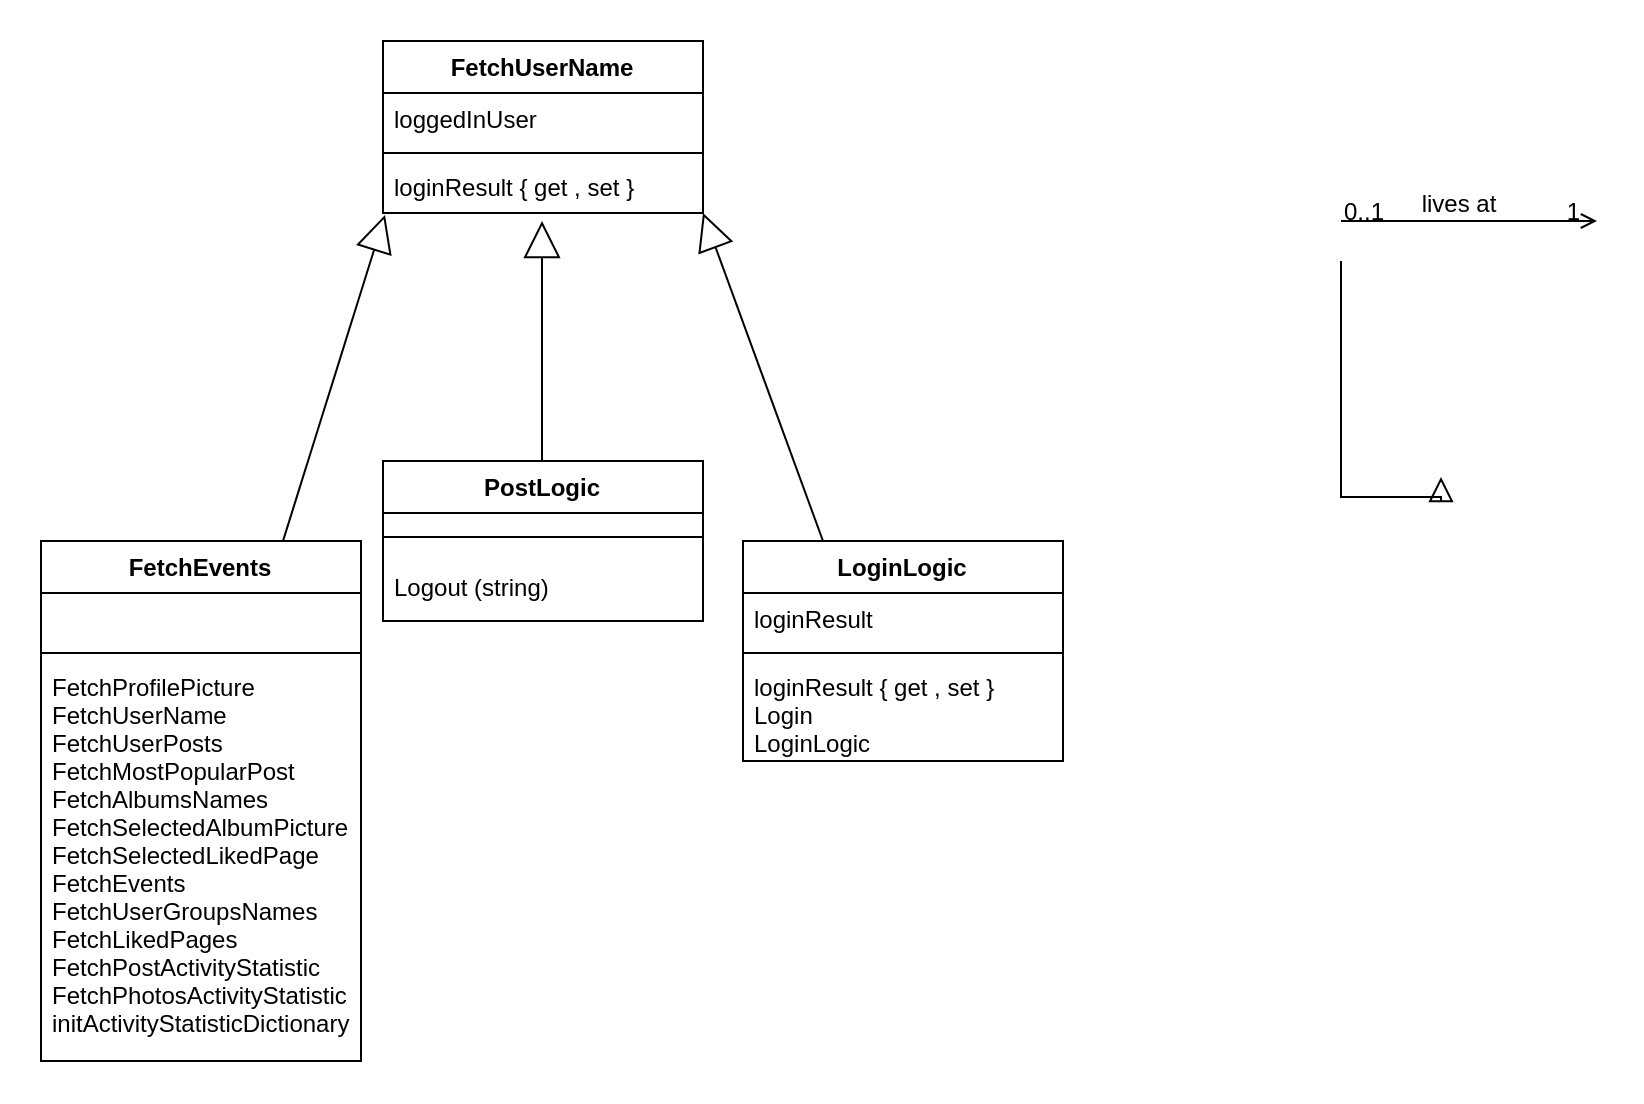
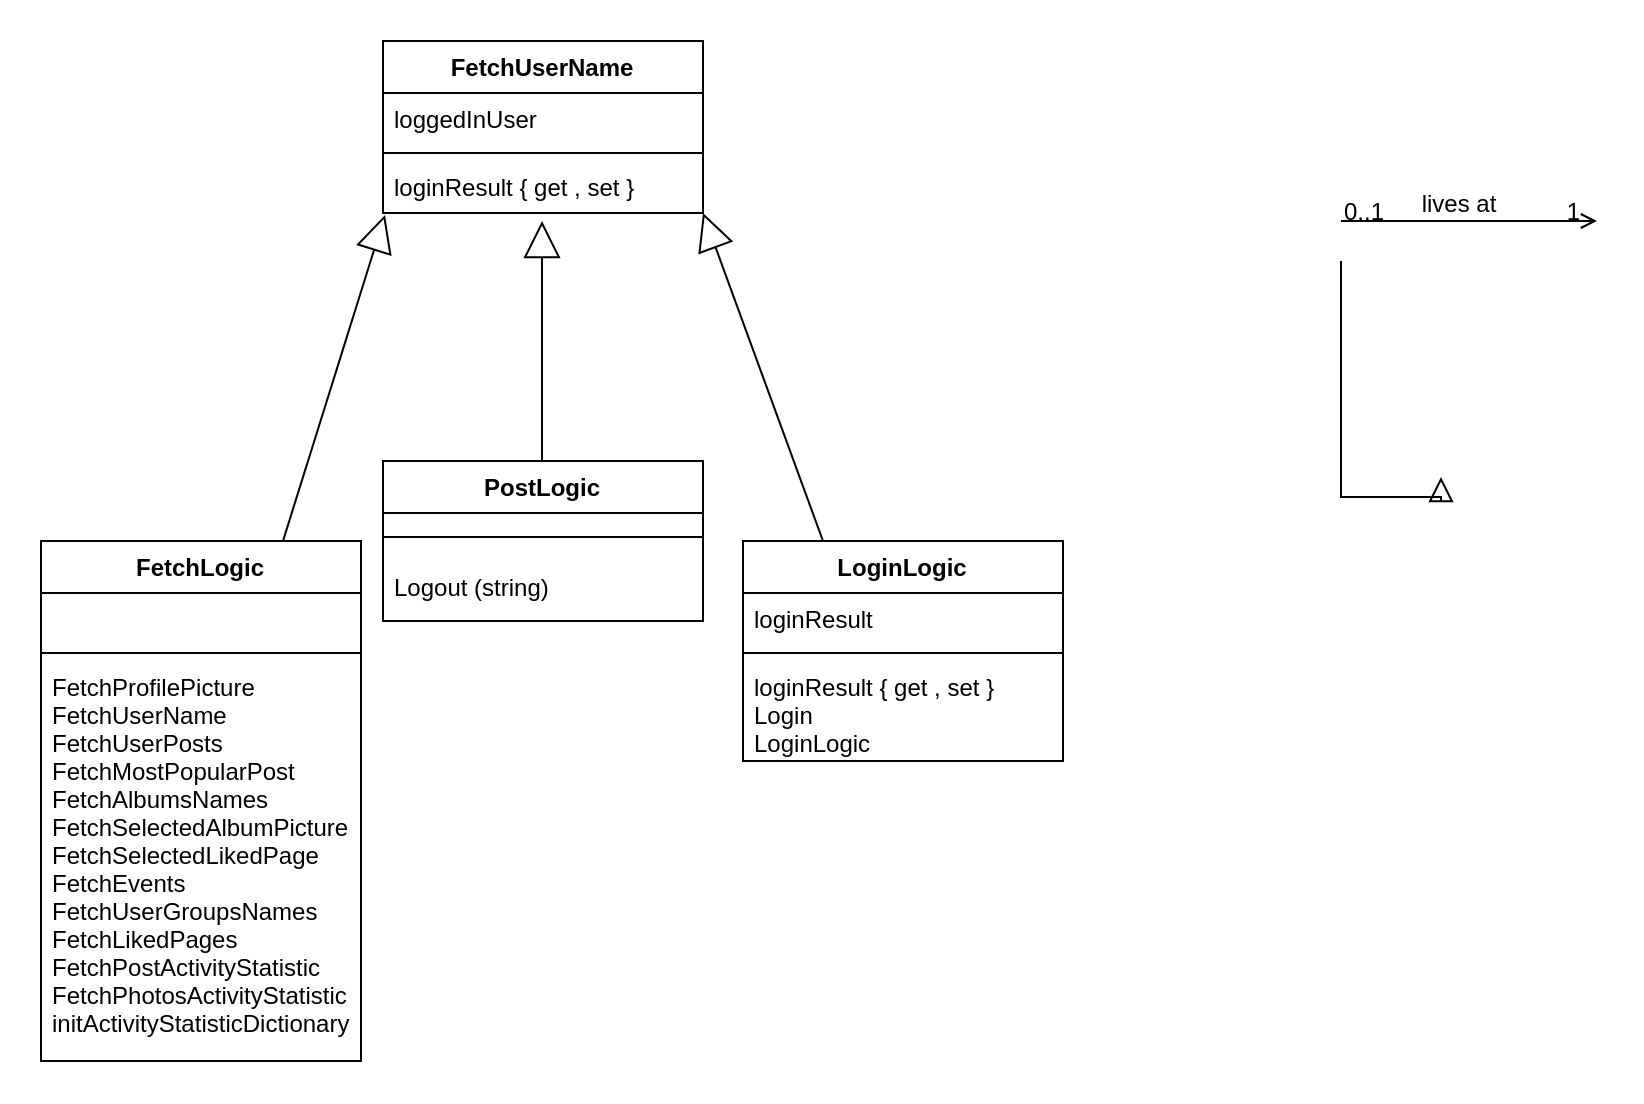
  <mxCell id="0" />
  <mxCell id="1" parent="0" />
  <mxCell id="2" value="" style="endArrow=block;endSize=10;endFill=0;shadow=0;strokeWidth=1;rounded=0;edgeStyle=elbowEdgeStyle;elbow=vertical;" parent="1" edge="1"><mxGeometry width="160" relative="1" as="geometry"><mxPoint x="670" y="130" as="sourcePoint" /><mxPoint x="720" y="238" as="targetPoint" /><Array as="points"><mxPoint x="800" y="248" /></Array></mxGeometry></mxCell>
  <mxCell id="3" value="" style="endArrow=open;shadow=0;strokeWidth=1;rounded=0;endFill=1;edgeStyle=elbowEdgeStyle;elbow=vertical;" parent="1" edge="1"><mxGeometry x="0.5" y="41" relative="1" as="geometry"><mxPoint x="670" y="110" as="sourcePoint" /><mxPoint x="798" y="110" as="targetPoint" /><mxPoint x="-40" y="32" as="offset" /></mxGeometry></mxCell>
  <mxCell id="4" value="0..1" style="resizable=0;align=left;verticalAlign=bottom;labelBackgroundColor=none;fontSize=12;" parent="3" connectable="0" vertex="1"><mxGeometry x="-1" relative="1" as="geometry"><mxPoint y="4" as="offset" /></mxGeometry></mxCell>
  <mxCell id="5" value="1" style="resizable=0;align=right;verticalAlign=bottom;labelBackgroundColor=none;fontSize=12;" parent="3" connectable="0" vertex="1"><mxGeometry x="1" relative="1" as="geometry"><mxPoint x="-7" y="4" as="offset" /></mxGeometry></mxCell>
  <mxCell id="6" value="lives at" style="text;html=1;resizable=0;points=[];;align=center;verticalAlign=middle;labelBackgroundColor=none;rounded=0;shadow=0;strokeWidth=1;fontSize=12;" parent="3" vertex="1" connectable="0"><mxGeometry x="0.5" y="49" relative="1" as="geometry"><mxPoint x="-38" y="40" as="offset" /></mxGeometry></mxCell>
  <mxCell id="7" value="FetchUserName" style="swimlane;fontStyle=1;align=center;verticalAlign=top;childLayout=stackLayout;horizontal=1;startSize=26;horizontalStack=0;resizeParent=1;resizeParentMax=0;resizeLast=0;collapsible=1;marginBottom=0;" vertex="1" parent="1"><mxGeometry x="191" y="20" width="160" height="86" as="geometry" /></mxCell>
  <mxCell id="8" value="loggedInUser" style="text;strokeColor=none;fillColor=none;align=left;verticalAlign=top;spacingLeft=4;spacingRight=4;overflow=hidden;rotatable=0;points=[[0,0.5],[1,0.5]];portConstraint=eastwest;" vertex="1" parent="7"><mxGeometry y="26" width="160" height="26" as="geometry" /></mxCell>
  <mxCell id="9" value="" style="line;strokeWidth=1;fillColor=none;align=left;verticalAlign=middle;spacingTop=-1;spacingLeft=3;spacingRight=3;rotatable=0;labelPosition=right;points=[];portConstraint=eastwest;" vertex="1" parent="7"><mxGeometry y="52" width="160" height="8" as="geometry" /></mxCell>
  <mxCell id="10" value="loginResult { get , set }" style="text;strokeColor=none;fillColor=none;align=left;verticalAlign=top;spacingLeft=4;spacingRight=4;overflow=hidden;rotatable=0;points=[[0,0.5],[1,0.5]];portConstraint=eastwest;" vertex="1" parent="7"><mxGeometry y="60" width="160" height="26" as="geometry" /></mxCell>
  <mxCell id="11" value="" style="endArrow=block;endSize=16;endFill=0;html=1;rounded=0;" edge="1" parent="1"><mxGeometry y="-30" width="160" relative="1" as="geometry"><mxPoint x="270.5" y="230" as="sourcePoint" /><mxPoint x="270.5" y="110" as="targetPoint" /><Array as="points"><mxPoint x="270.5" y="230" /></Array><mxPoint x="1" as="offset" /></mxGeometry></mxCell>
  <mxCell id="12" value="" style="endArrow=block;endSize=16;endFill=0;html=1;rounded=0;" edge="1" parent="1"><mxGeometry y="-30" width="160" relative="1" as="geometry"><mxPoint x="411" y="270" as="sourcePoint" /><mxPoint x="351" y="106" as="targetPoint" /><Array as="points"><mxPoint x="411" y="270" /></Array><mxPoint x="1" as="offset" /></mxGeometry></mxCell>
  <mxCell id="13" value="" style="endArrow=block;endSize=16;endFill=0;html=1;rounded=0;" edge="1" parent="1"><mxGeometry y="-30" width="160" relative="1" as="geometry"><mxPoint x="141" y="270" as="sourcePoint" /><mxPoint x="192" y="107" as="targetPoint" /><Array as="points"><mxPoint x="141" y="270" /></Array><mxPoint x="1" as="offset" /></mxGeometry></mxCell>
  <mxCell id="14" value="PostLogic" style="swimlane;fontStyle=1;align=center;verticalAlign=top;childLayout=stackLayout;horizontal=1;startSize=26;horizontalStack=0;resizeParent=1;resizeParentMax=0;resizeLast=0;collapsible=1;marginBottom=0;" vertex="1" parent="1"><mxGeometry x="191" y="230" width="160" height="80" as="geometry" /></mxCell>
  <mxCell id="15" value="" style="line;strokeWidth=1;fillColor=none;align=left;verticalAlign=middle;spacingTop=-1;spacingLeft=3;spacingRight=3;rotatable=0;labelPosition=right;points=[];portConstraint=eastwest;" vertex="1" parent="14"><mxGeometry y="26" width="160" height="24" as="geometry" /></mxCell>
  <mxCell id="16" value="Logout (string)" style="text;strokeColor=none;fillColor=none;align=left;verticalAlign=top;spacingLeft=4;spacingRight=4;overflow=hidden;rotatable=0;points=[[0,0.5],[1,0.5]];portConstraint=eastwest;" vertex="1" parent="14"><mxGeometry y="50" width="160" height="30" as="geometry" /></mxCell>
  <mxCell id="17" value="LoginLogic" style="swimlane;fontStyle=1;align=center;verticalAlign=top;childLayout=stackLayout;horizontal=1;startSize=26;horizontalStack=0;resizeParent=1;resizeParentMax=0;resizeLast=0;collapsible=1;marginBottom=0;" vertex="1" parent="1"><mxGeometry x="371" y="270" width="160" height="110" as="geometry" /></mxCell>
  <mxCell id="18" value="loginResult" style="text;strokeColor=none;fillColor=none;align=left;verticalAlign=top;spacingLeft=4;spacingRight=4;overflow=hidden;rotatable=0;points=[[0,0.5],[1,0.5]];portConstraint=eastwest;" vertex="1" parent="17"><mxGeometry y="26" width="160" height="26" as="geometry" /></mxCell>
  <mxCell id="19" value="" style="line;strokeWidth=1;fillColor=none;align=left;verticalAlign=middle;spacingTop=-1;spacingLeft=3;spacingRight=3;rotatable=0;labelPosition=right;points=[];portConstraint=eastwest;" vertex="1" parent="17"><mxGeometry y="52" width="160" height="8" as="geometry" /></mxCell>
  <mxCell id="20" value="loginResult { get , set }&#10;Login&#10;LoginLogic&#10;" style="text;strokeColor=none;fillColor=none;align=left;verticalAlign=top;spacingLeft=4;spacingRight=4;overflow=hidden;rotatable=0;points=[[0,0.5],[1,0.5]];portConstraint=eastwest;" vertex="1" parent="17"><mxGeometry y="60" width="160" height="50" as="geometry" /></mxCell>
- <mxCell id="21" value="FetchEvents" style="swimlane;fontStyle=1;align=center;verticalAlign=top;childLayout=stackLayout;horizontal=1;startSize=26;horizontalStack=0;resizeParent=1;resizeParentMax=0;resizeLast=0;collapsible=1;marginBottom=0;" vertex="1" parent="1"><mxGeometry x="20" y="270" width="160" height="260" as="geometry" /></mxCell>
+ <mxCell id="21" value="FetchLogic" style="swimlane;fontStyle=1;align=center;verticalAlign=top;childLayout=stackLayout;horizontal=1;startSize=26;horizontalStack=0;resizeParent=1;resizeParentMax=0;resizeLast=0;collapsible=1;marginBottom=0;" vertex="1" parent="1"><mxGeometry x="20" y="270" width="160" height="260" as="geometry" /></mxCell>
  <mxCell id="22" value="    " style="text;strokeColor=none;fillColor=none;align=left;verticalAlign=top;spacingLeft=4;spacingRight=4;overflow=hidden;rotatable=0;points=[[0,0.5],[1,0.5]];portConstraint=eastwest;" vertex="1" parent="21"><mxGeometry y="26" width="160" height="26" as="geometry" /></mxCell>
  <mxCell id="23" value="" style="line;strokeWidth=1;fillColor=none;align=left;verticalAlign=middle;spacingTop=-1;spacingLeft=3;spacingRight=3;rotatable=0;labelPosition=right;points=[];portConstraint=eastwest;" vertex="1" parent="21"><mxGeometry y="52" width="160" height="8" as="geometry" /></mxCell>
  <mxCell id="24" value="FetchProfilePicture&#10;FetchUserName&#10;FetchUserPosts&#10;FetchMostPopularPost&#10;FetchAlbumsNames&#10;FetchSelectedAlbumPicture&#10;FetchSelectedLikedPage&#10;FetchEvents&#10;FetchUserGroupsNames&#10;FetchLikedPages&#10;FetchPostActivityStatistic&#10;FetchPhotosActivityStatistic&#10;initActivityStatisticDictionary" style="text;strokeColor=none;fillColor=none;align=left;verticalAlign=top;spacingLeft=4;spacingRight=4;overflow=hidden;rotatable=0;points=[[0,0.5],[1,0.5]];portConstraint=eastwest;" vertex="1" parent="21"><mxGeometry y="60" width="160" height="200" as="geometry" /></mxCell>
